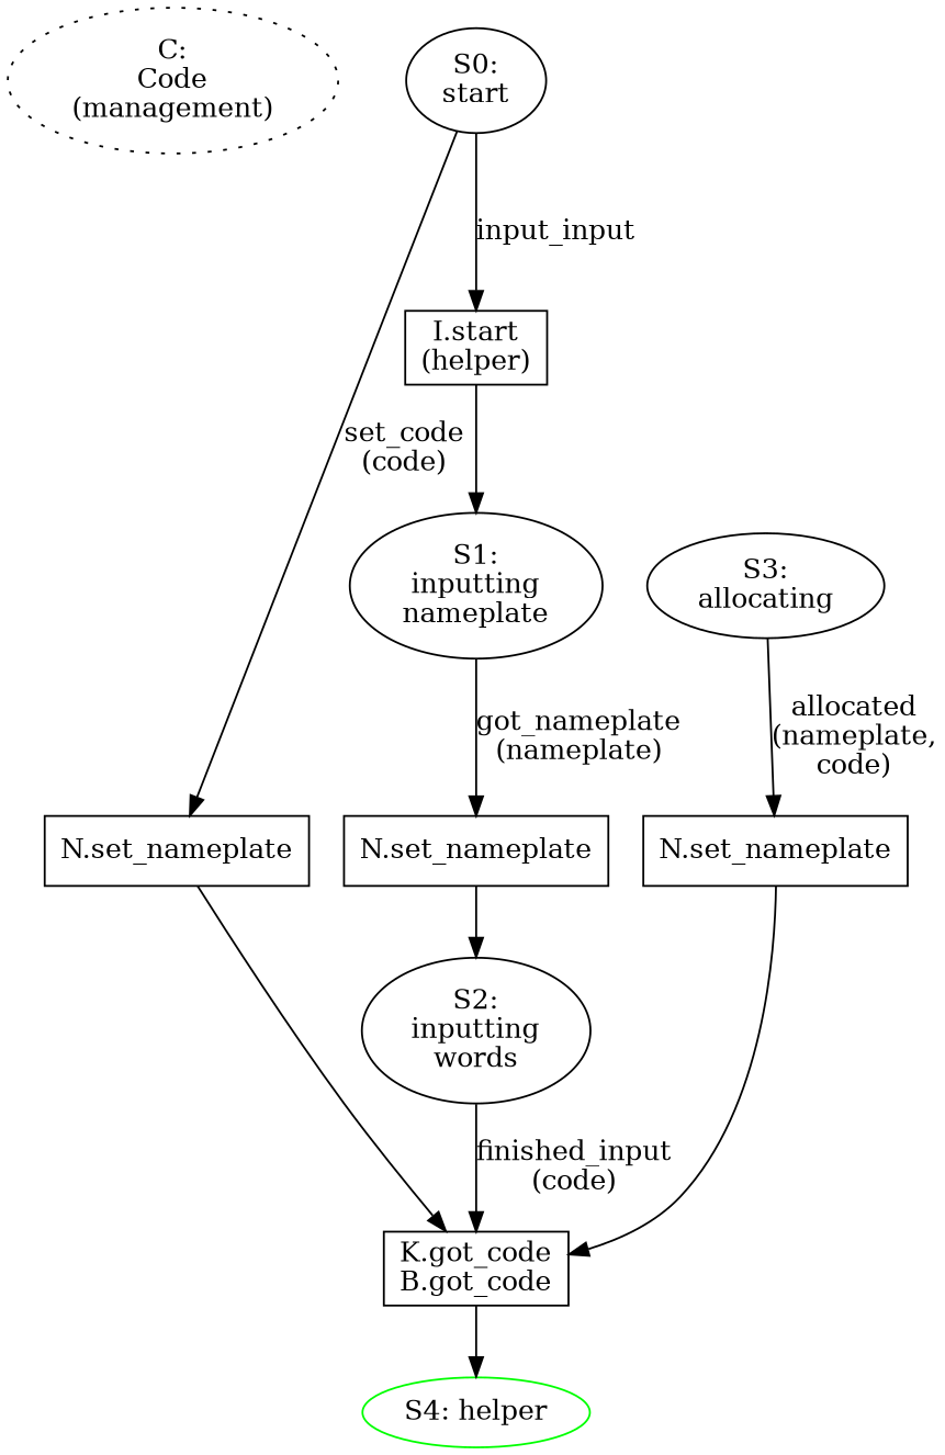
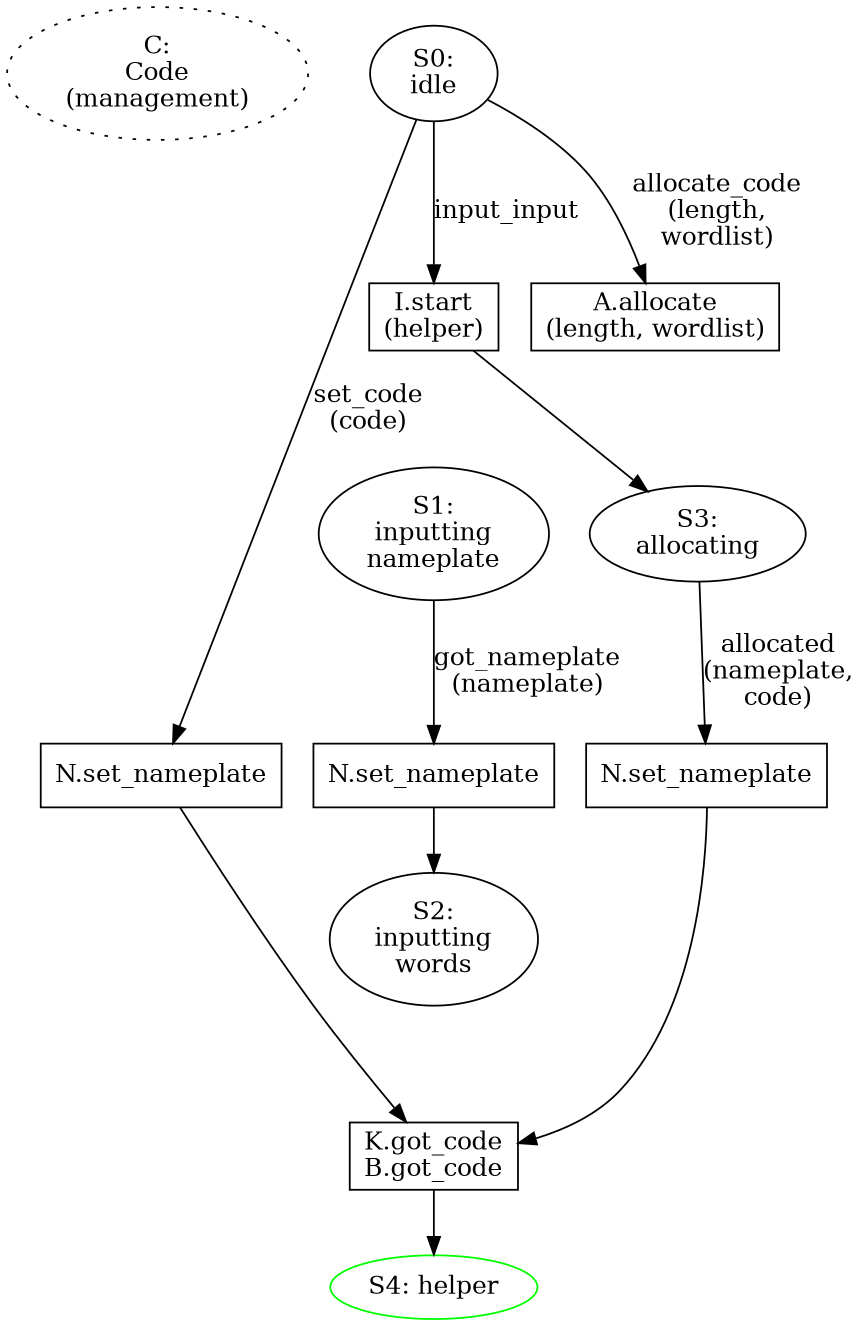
  digraph {
    n1 [label="C:\nCode\n(management)" style=dotted]
-   n2 [label="S0:\nstart"]
+   n2 [label="S0:\nidle"]
    n3 [label="S1:\ninputting\nnameplate"]
    n4 [label="S3:\nallocating"]
    n5 [label="N.set_nameplate" shape=box]
    n6 [label="N.set_nameplate" shape=box]
    n7 [label="N.set_nameplate" shape=box]
    n8 [label="I.start\n(helper)" shape=box]
+   n9 [label="A.allocate\n(length, wordlist)" shape=box]
    n10 [label="K.got_code\nB.got_code" shape=box]
    n11 [label="S2:\ninputting\nwords"]
    n12 [color=green label="S4: helper"]
    subgraph sub_1 {
      rank=same
      n1
      n2
    }
    subgraph sub_2 {
      rank=same
      n3
      n4
    }
    subgraph sub_3 {
      rank=same
      n5
      n6
      n7
    }
    n1 -> n2 [style=invis]
    n2 -> n5 [label="set_code\n(code)"]
    n2 -> n8 [label=input_input]
+   n2 -> n9 [label="allocate_code\n(length,\nwordlist)"]
    n3 -> n6 [label="got_nameplate\n(nameplate)"]
    n4 -> n7 [label="allocated\n(nameplate,\ncode)"]
    n5 -> n10
    n6 -> n11
    n7 -> n10
-   n8 -> n3
+   n8 -> n4
    n10 -> n12
-   n11 -> n10 [label="finished_input\n(code)"]
  }
